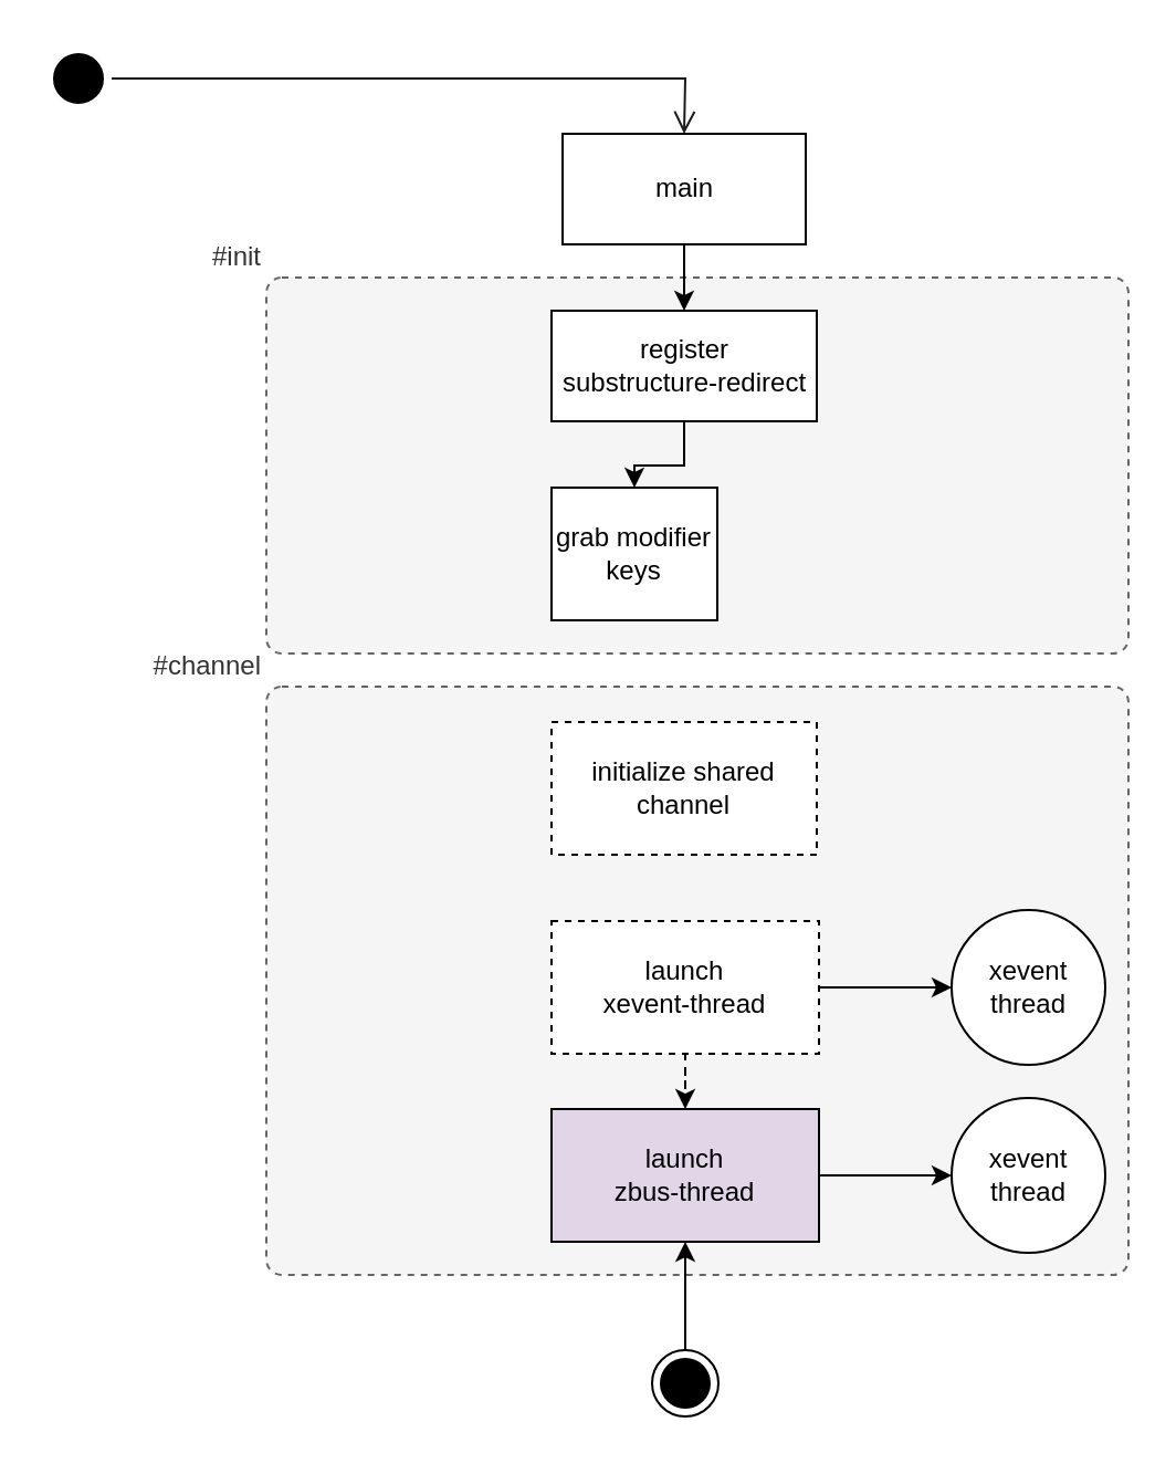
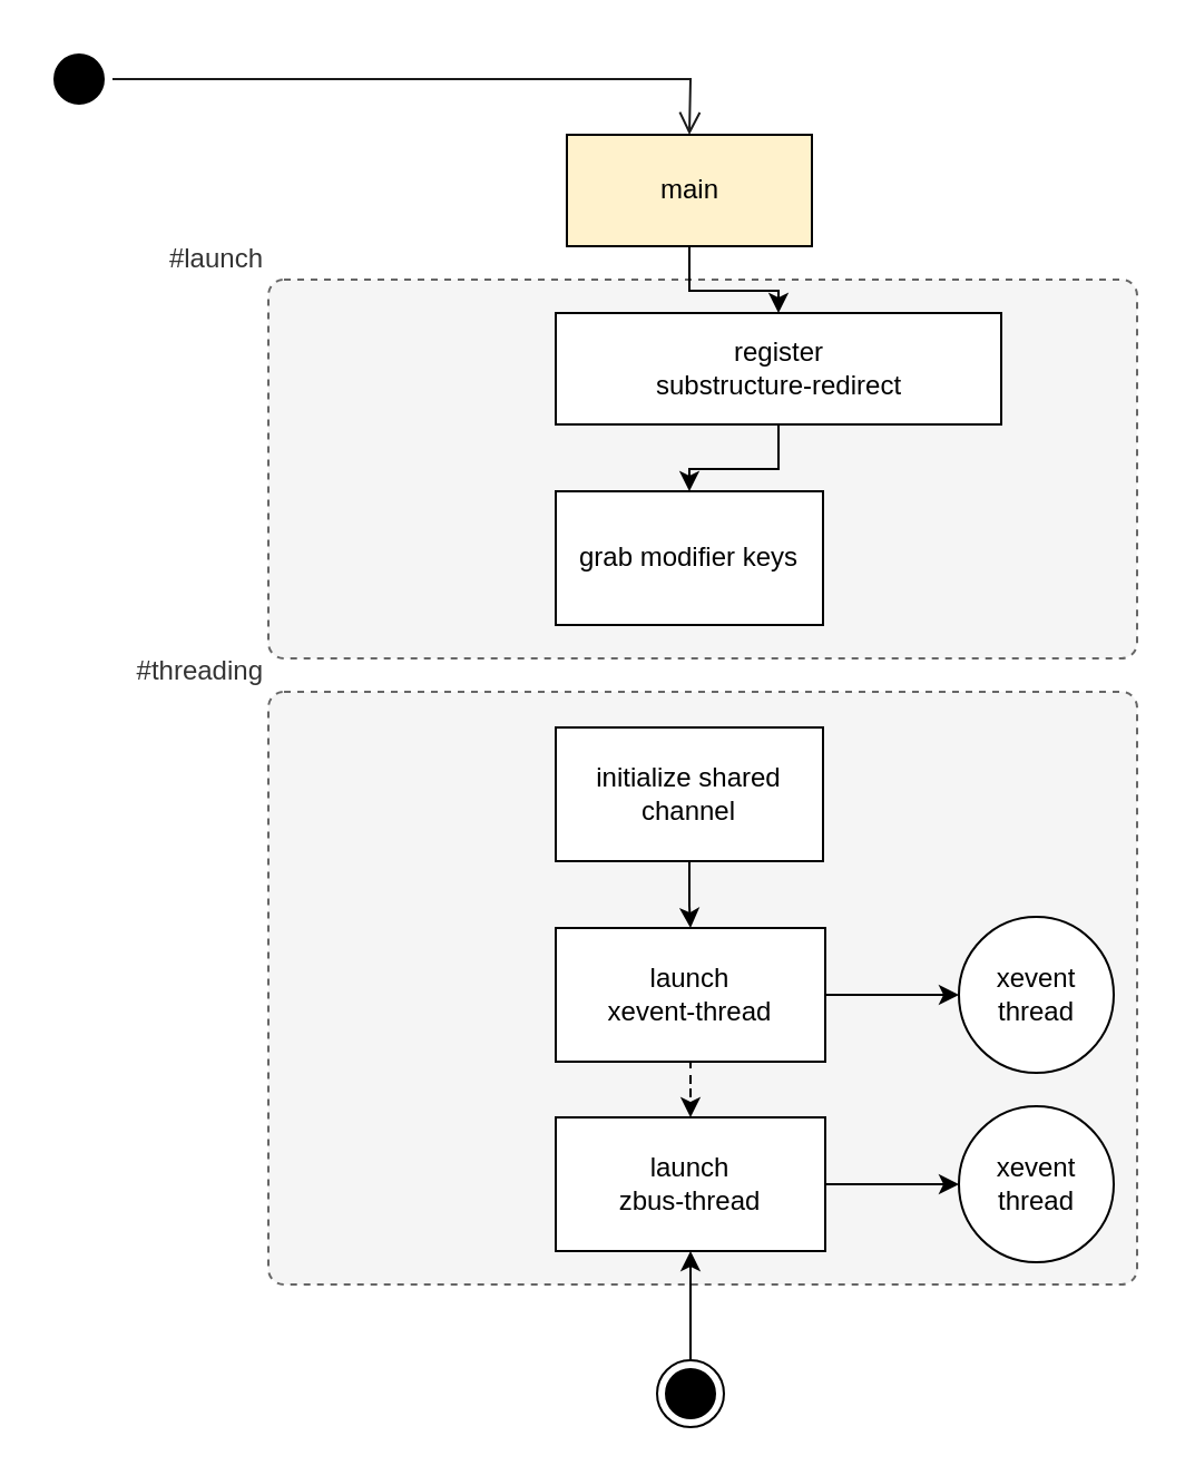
  <mxCell id="0" />
  <mxCell id="1" parent="0" />
- <mxCell id="2" value="#channel" style="rounded=1;whiteSpace=wrap;html=1;absoluteArcSize=1;arcSize=14;strokeWidth=1;shadow=0;glass=0;sketch=0;fillStyle=solid;dashed=1;fillColor=#f5f5f5;strokeColor=#666666;fontColor=#333333;labelPosition=left;verticalLabelPosition=top;align=right;verticalAlign=bottom;" vertex="1" parent="1"><mxGeometry x="120" y="310" width="390" height="266" as="geometry" /></mxCell>
- <mxCell id="3" value="#init" style="rounded=1;whiteSpace=wrap;html=1;absoluteArcSize=1;arcSize=14;strokeWidth=1;shadow=0;glass=0;sketch=0;fillStyle=solid;dashed=1;fillColor=#f5f5f5;strokeColor=#666666;fontColor=#333333;labelPosition=left;verticalLabelPosition=top;align=right;verticalAlign=bottom;" vertex="1" parent="1"><mxGeometry x="120" y="125" width="390" height="170" as="geometry" /></mxCell>
+ <mxCell id="2" value="#threading" style="rounded=1;whiteSpace=wrap;html=1;absoluteArcSize=1;arcSize=14;strokeWidth=1;shadow=0;glass=0;sketch=0;fillStyle=solid;dashed=1;fillColor=#f5f5f5;strokeColor=#666666;fontColor=#333333;labelPosition=left;verticalLabelPosition=top;align=right;verticalAlign=bottom;" vertex="1" parent="1"><mxGeometry x="120" y="310" width="390" height="266" as="geometry" /></mxCell>
+ <mxCell id="3" value="#launch" style="rounded=1;whiteSpace=wrap;html=1;absoluteArcSize=1;arcSize=14;strokeWidth=1;shadow=0;glass=0;sketch=0;fillStyle=solid;dashed=1;fillColor=#f5f5f5;strokeColor=#666666;fontColor=#333333;labelPosition=left;verticalLabelPosition=top;align=right;verticalAlign=bottom;" vertex="1" parent="1"><mxGeometry x="120" y="125" width="390" height="170" as="geometry" /></mxCell>
  <mxCell id="4" value="" style="ellipse;html=1;shape=startState;fillColor=#000000;strokeColor=#000000;rounded=0;" vertex="1" parent="1"><mxGeometry x="20" y="20" width="30" height="30" as="geometry" /></mxCell>
  <mxCell id="5" value="" style="edgeStyle=orthogonalEdgeStyle;html=1;verticalAlign=bottom;endArrow=open;endSize=8;strokeColor=#1A1A1A;rounded=0;" edge="1" source="4" parent="1"><mxGeometry relative="1" as="geometry"><mxPoint x="309" y="60" as="targetPoint" /></mxGeometry></mxCell>
  <mxCell id="6" style="edgeStyle=orthogonalEdgeStyle;rounded=0;orthogonalLoop=1;jettySize=auto;html=1;exitX=0.5;exitY=1;exitDx=0;exitDy=0;" edge="1" parent="1" source="7" target="9"><mxGeometry relative="1" as="geometry" /></mxCell>
- <mxCell id="7" value="main" style="html=1;rounded=0;" vertex="1" parent="1"><mxGeometry x="254" y="60" width="110" height="50" as="geometry" /></mxCell>
+ <mxCell id="7" value="main" style="html=1;rounded=0;fillColor=#fff2cc;" vertex="1" parent="1"><mxGeometry x="254" y="60" width="110" height="50" as="geometry" /></mxCell>
  <mxCell id="8" value="" style="edgeStyle=orthogonalEdgeStyle;rounded=0;orthogonalLoop=1;jettySize=auto;html=1;" edge="1" parent="1" source="9" target="10"><mxGeometry relative="1" as="geometry" /></mxCell>
- <mxCell id="9" value="register &lt;br&gt;substructure-redirect" style="html=1;rounded=0;" vertex="1" parent="1"><mxGeometry x="249" y="140" width="120" height="50" as="geometry" /></mxCell>
- <mxCell id="10" value="grab modifier keys" style="whiteSpace=wrap;html=1;rounded=0;" vertex="1" parent="1"><mxGeometry x="249" y="220" width="75" height="60" as="geometry" /></mxCell>
- <mxCell id="12" value="initialize shared channel" style="whiteSpace=wrap;html=1;rounded=0;dashed=1;" vertex="1" parent="1"><mxGeometry x="249" y="326" width="120" height="60" as="geometry" /></mxCell>
+ <mxCell id="9" value="register &lt;br&gt;substructure-redirect" style="html=1;rounded=0;" vertex="1" parent="1"><mxGeometry x="249" y="140" width="200" height="50" as="geometry" /></mxCell>
+ <mxCell id="10" value="grab modifier keys" style="whiteSpace=wrap;html=1;rounded=0;" vertex="1" parent="1"><mxGeometry x="249" y="220" width="120" height="60" as="geometry" /></mxCell>
+ <mxCell id="11" value="" style="edgeStyle=orthogonalEdgeStyle;rounded=0;orthogonalLoop=1;jettySize=auto;html=1;" edge="1" parent="1" source="12" target="15"><mxGeometry relative="1" as="geometry" /></mxCell>
+ <mxCell id="12" value="initialize shared channel" style="whiteSpace=wrap;html=1;rounded=0;" vertex="1" parent="1"><mxGeometry x="249" y="326" width="120" height="60" as="geometry" /></mxCell>
  <mxCell id="13" value="" style="edgeStyle=orthogonalEdgeStyle;rounded=0;orthogonalLoop=1;jettySize=auto;html=1;" edge="1" parent="1" source="15" target="16"><mxGeometry relative="1" as="geometry" /></mxCell>
  <mxCell id="14" value="" style="edgeStyle=orthogonalEdgeStyle;rounded=0;orthogonalLoop=1;jettySize=auto;html=1;dashed=1;" edge="1" parent="1" source="15" target="19"><mxGeometry relative="1" as="geometry" /></mxCell>
- <mxCell id="15" value="launch&lt;br&gt;xevent-thread" style="whiteSpace=wrap;html=1;rounded=0;dashed=1;" vertex="1" parent="1"><mxGeometry x="249" y="416" width="121" height="60" as="geometry" /></mxCell>
+ <mxCell id="15" value="launch&lt;br&gt;xevent-thread" style="whiteSpace=wrap;html=1;rounded=0;" vertex="1" parent="1"><mxGeometry x="249" y="416" width="121" height="60" as="geometry" /></mxCell>
  <mxCell id="16" value="xevent thread" style="ellipse;whiteSpace=wrap;html=1;rounded=0;" vertex="1" parent="1"><mxGeometry x="430" y="411" width="69.5" height="70" as="geometry" /></mxCell>
  <mxCell id="17" value="" style="edgeStyle=orthogonalEdgeStyle;rounded=0;orthogonalLoop=1;jettySize=auto;html=1;" edge="1" parent="1" source="19" target="20"><mxGeometry relative="1" as="geometry" /></mxCell>
  <mxCell id="18" style="edgeStyle=orthogonalEdgeStyle;rounded=0;orthogonalLoop=1;jettySize=auto;html=1;exitX=0.5;exitY=0;exitDx=0;exitDy=0;" edge="1" parent="1" source="19"><mxGeometry relative="1" as="geometry"><mxPoint x="309.5" y="516" as="targetPoint" /></mxGeometry></mxCell>
- <mxCell id="19" value="launch&lt;br&gt;zbus-thread" style="whiteSpace=wrap;html=1;rounded=0;fillColor=#e1d5e7;" vertex="1" parent="1"><mxGeometry x="249" y="501" width="121" height="60" as="geometry" /></mxCell>
+ <mxCell id="19" value="launch&lt;br&gt;zbus-thread" style="whiteSpace=wrap;html=1;rounded=0;" vertex="1" parent="1"><mxGeometry x="249" y="501" width="121" height="60" as="geometry" /></mxCell>
  <mxCell id="20" value="xevent thread" style="ellipse;whiteSpace=wrap;html=1;rounded=0;" vertex="1" parent="1"><mxGeometry x="430" y="496" width="69.5" height="70" as="geometry" /></mxCell>
  <mxCell id="21" value="" style="edgeStyle=orthogonalEdgeStyle;rounded=0;orthogonalLoop=1;jettySize=auto;html=1;" edge="1" parent="1" source="22" target="19"><mxGeometry relative="1" as="geometry" /></mxCell>
  <mxCell id="22" value="" style="ellipse;html=1;shape=endState;fillColor=#000000;strokeColor=#000000;rounded=0;" vertex="1" parent="1"><mxGeometry x="294.5" y="610" width="30" height="30" as="geometry" /></mxCell>
